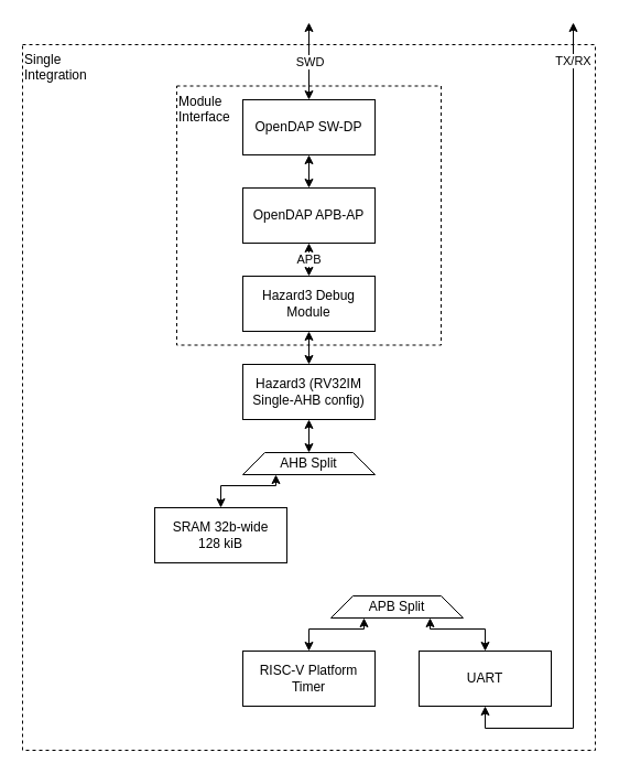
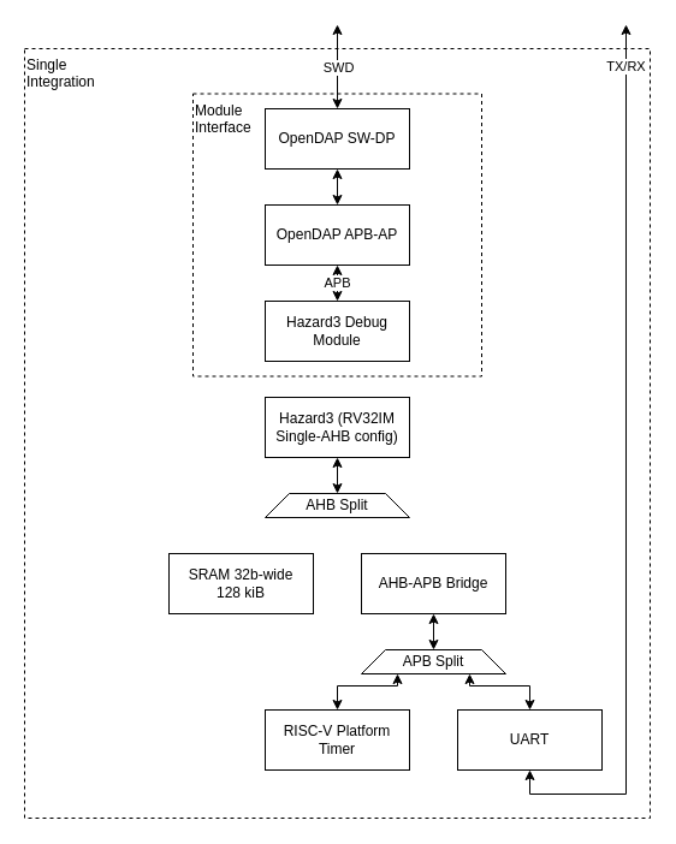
  <mxCell id="0" />
  <mxCell id="1" parent="0" />
  <mxCell id="2" value="&lt;div&gt;Single&lt;/div&gt;&lt;div&gt;Integration&lt;/div&gt;" style="rounded=0;whiteSpace=wrap;html=1;fillColor=none;dashed=1;align=left;verticalAlign=top;" vertex="1" parent="1"><mxGeometry x="20" y="40" width="520" height="640" as="geometry" /></mxCell>
  <mxCell id="3" value="Module&lt;br&gt;Interface" style="rounded=0;whiteSpace=wrap;html=1;fillColor=none;dashed=1;align=left;verticalAlign=top;" vertex="1" parent="1"><mxGeometry x="160" y="77.5" width="240" height="235" as="geometry" /></mxCell>
  <mxCell id="4" style="edgeStyle=orthogonalEdgeStyle;rounded=0;orthogonalLoop=1;jettySize=auto;html=1;exitX=0.5;exitY=1;exitDx=0;exitDy=0;entryX=0.5;entryY=0;entryDx=0;entryDy=0;startArrow=classic;startFill=1;" edge="1" parent="1" source="6" target="8"><mxGeometry relative="1" as="geometry" /></mxCell>
  <mxCell id="5" value="SWD" style="edgeStyle=orthogonalEdgeStyle;rounded=0;orthogonalLoop=1;jettySize=auto;html=1;exitX=0.5;exitY=0;exitDx=0;exitDy=0;startArrow=classic;startFill=1;" edge="1" parent="1" source="6"><mxGeometry relative="1" as="geometry"><mxPoint x="280" y="20" as="targetPoint" /></mxGeometry></mxCell>
  <mxCell id="6" value="OpenDAP SW-DP" style="rounded=0;whiteSpace=wrap;html=1;" vertex="1" parent="1"><mxGeometry x="220" y="90" width="120" height="50" as="geometry" /></mxCell>
  <mxCell id="7" value="APB" style="edgeStyle=orthogonalEdgeStyle;rounded=0;orthogonalLoop=1;jettySize=auto;html=1;exitX=0.5;exitY=1;exitDx=0;exitDy=0;entryX=0.5;entryY=0;entryDx=0;entryDy=0;startArrow=classic;startFill=1;" edge="1" parent="1" source="8" target="10"><mxGeometry relative="1" as="geometry" /></mxCell>
  <mxCell id="8" value="OpenDAP APB-AP" style="rounded=0;whiteSpace=wrap;html=1;" vertex="1" parent="1"><mxGeometry x="220" y="170" width="120" height="50" as="geometry" /></mxCell>
- <mxCell id="9" style="edgeStyle=orthogonalEdgeStyle;rounded=0;orthogonalLoop=1;jettySize=auto;html=1;exitX=0.5;exitY=1;exitDx=0;exitDy=0;entryX=0.5;entryY=0;entryDx=0;entryDy=0;startArrow=classic;startFill=1;" edge="1" parent="1" source="10" target="12"><mxGeometry relative="1" as="geometry" /></mxCell>
  <mxCell id="10" value="Hazard3 Debug Module" style="rounded=0;whiteSpace=wrap;html=1;" vertex="1" parent="1"><mxGeometry x="220" y="250" width="120" height="50" as="geometry" /></mxCell>
  <mxCell id="11" style="edgeStyle=orthogonalEdgeStyle;rounded=0;orthogonalLoop=1;jettySize=auto;html=1;exitX=0.5;exitY=1;exitDx=0;exitDy=0;entryX=0.5;entryY=0;entryDx=0;entryDy=0;startArrow=classic;startFill=1;" edge="1" parent="1" source="12" target="14"><mxGeometry relative="1" as="geometry" /></mxCell>
  <mxCell id="12" value="Hazard3 (RV32IM Single-AHB config)" style="rounded=0;whiteSpace=wrap;html=1;" vertex="1" parent="1"><mxGeometry x="220" y="330" width="120" height="50" as="geometry" /></mxCell>
- <mxCell id="13" style="edgeStyle=orthogonalEdgeStyle;rounded=0;orthogonalLoop=1;jettySize=auto;html=1;exitX=0.25;exitY=1;exitDx=0;exitDy=0;entryX=0.5;entryY=0;entryDx=0;entryDy=0;startArrow=classic;startFill=1;" edge="1" parent="1" source="14" target="15"><mxGeometry relative="1" as="geometry"><Array as="points"><mxPoint x="250" y="440" /><mxPoint x="200" y="440" /></Array></mxGeometry></mxCell>
  <mxCell id="14" value="AHB Split" style="shape=trapezoid;perimeter=trapezoidPerimeter;whiteSpace=wrap;html=1;fixedSize=1;" vertex="1" parent="1"><mxGeometry x="220" y="410" width="120" height="20" as="geometry" /></mxCell>
  <mxCell id="15" value="&lt;div&gt;SRAM 32b-wide&lt;/div&gt;&lt;div&gt;128 kiB&lt;br&gt;&lt;/div&gt;" style="rounded=0;whiteSpace=wrap;html=1;" vertex="1" parent="1"><mxGeometry x="140" y="460" width="120" height="50" as="geometry" /></mxCell>
+ <mxCell id="16" style="edgeStyle=orthogonalEdgeStyle;rounded=0;orthogonalLoop=1;jettySize=auto;html=1;exitX=0.5;exitY=1;exitDx=0;exitDy=0;entryX=0.5;entryY=0;entryDx=0;entryDy=0;startArrow=classic;startFill=1;" edge="1" parent="1" source="17" target="20"><mxGeometry relative="1" as="geometry" /></mxCell>
+ <mxCell id="17" value="AHB-APB Bridge" style="rounded=0;whiteSpace=wrap;html=1;" vertex="1" parent="1"><mxGeometry x="300" y="460" width="120" height="50" as="geometry" /></mxCell>
  <mxCell id="18" style="edgeStyle=orthogonalEdgeStyle;rounded=0;orthogonalLoop=1;jettySize=auto;html=1;exitX=0.25;exitY=1;exitDx=0;exitDy=0;entryX=0.5;entryY=0;entryDx=0;entryDy=0;startArrow=classic;startFill=1;" edge="1" parent="1" source="20" target="21"><mxGeometry relative="1" as="geometry"><Array as="points"><mxPoint x="330" y="570" /><mxPoint x="280" y="570" /></Array></mxGeometry></mxCell>
  <mxCell id="19" style="edgeStyle=orthogonalEdgeStyle;rounded=0;orthogonalLoop=1;jettySize=auto;html=1;exitX=0.75;exitY=1;exitDx=0;exitDy=0;entryX=0.5;entryY=0;entryDx=0;entryDy=0;startArrow=classic;startFill=1;" edge="1" parent="1" source="20" target="24"><mxGeometry relative="1" as="geometry"><Array as="points"><mxPoint x="390" y="570" /><mxPoint x="440" y="570" /></Array></mxGeometry></mxCell>
  <mxCell id="20" value="APB Split" style="shape=trapezoid;perimeter=trapezoidPerimeter;whiteSpace=wrap;html=1;fixedSize=1;" vertex="1" parent="1"><mxGeometry x="300" y="540" width="120" height="20" as="geometry" /></mxCell>
  <mxCell id="21" value="RISC-V Platform Timer" style="rounded=0;whiteSpace=wrap;html=1;" vertex="1" parent="1"><mxGeometry x="220" y="590" width="120" height="50" as="geometry" /></mxCell>
  <mxCell id="22" style="edgeStyle=orthogonalEdgeStyle;rounded=0;orthogonalLoop=1;jettySize=auto;html=1;exitX=0.5;exitY=1;exitDx=0;exitDy=0;startArrow=classic;startFill=1;" edge="1" parent="1" source="24"><mxGeometry relative="1" as="geometry"><mxPoint x="520" y="20" as="targetPoint" /><Array as="points"><mxPoint x="440" y="660" /><mxPoint x="520" y="660" /><mxPoint x="520" y="20" /></Array></mxGeometry></mxCell>
  <mxCell id="23" value="TX/RX" style="edgeLabel;html=1;align=center;verticalAlign=middle;resizable=0;points=[];" vertex="1" connectable="0" parent="22"><mxGeometry x="0.791" y="1" relative="1" as="geometry"><mxPoint y="-43" as="offset" /></mxGeometry></mxCell>
  <mxCell id="24" value="UART" style="rounded=0;whiteSpace=wrap;html=1;" vertex="1" parent="1"><mxGeometry x="380" y="590" width="120" height="50" as="geometry" /></mxCell>
